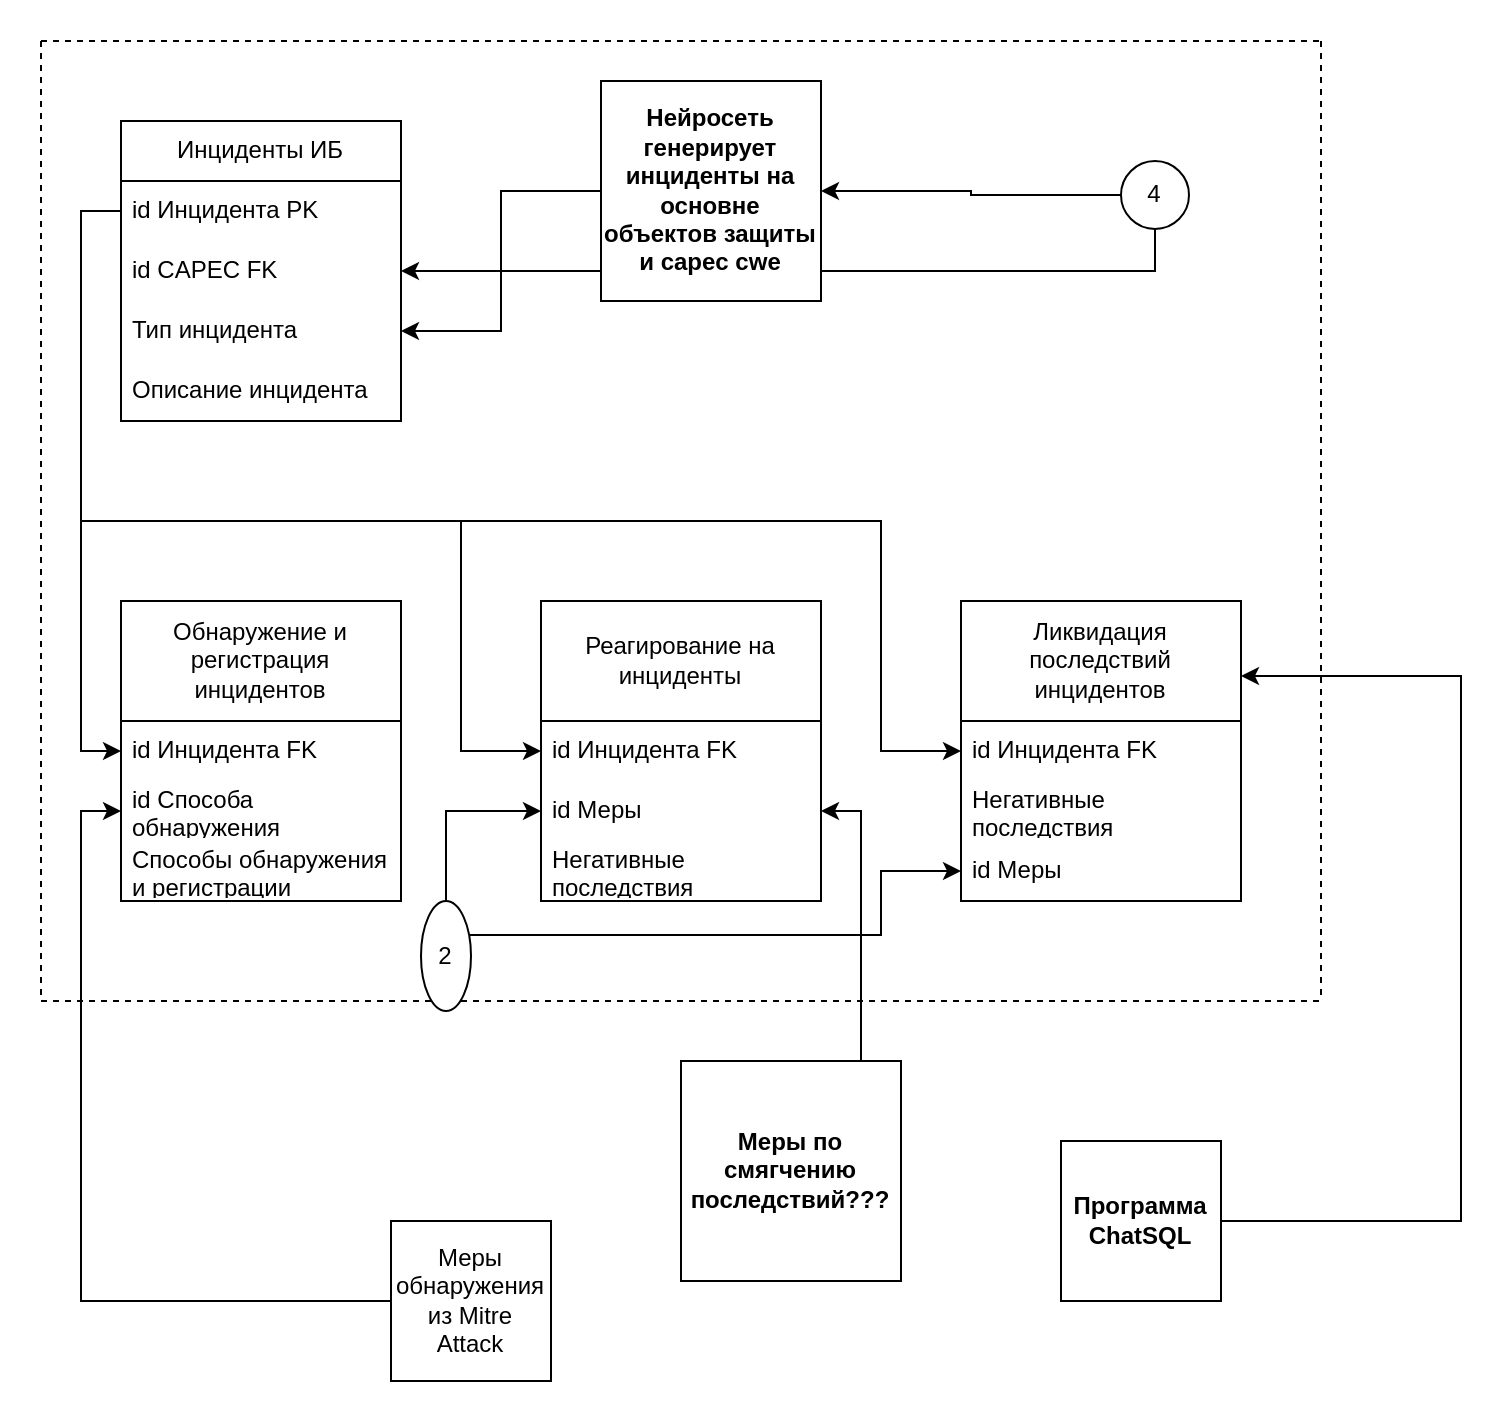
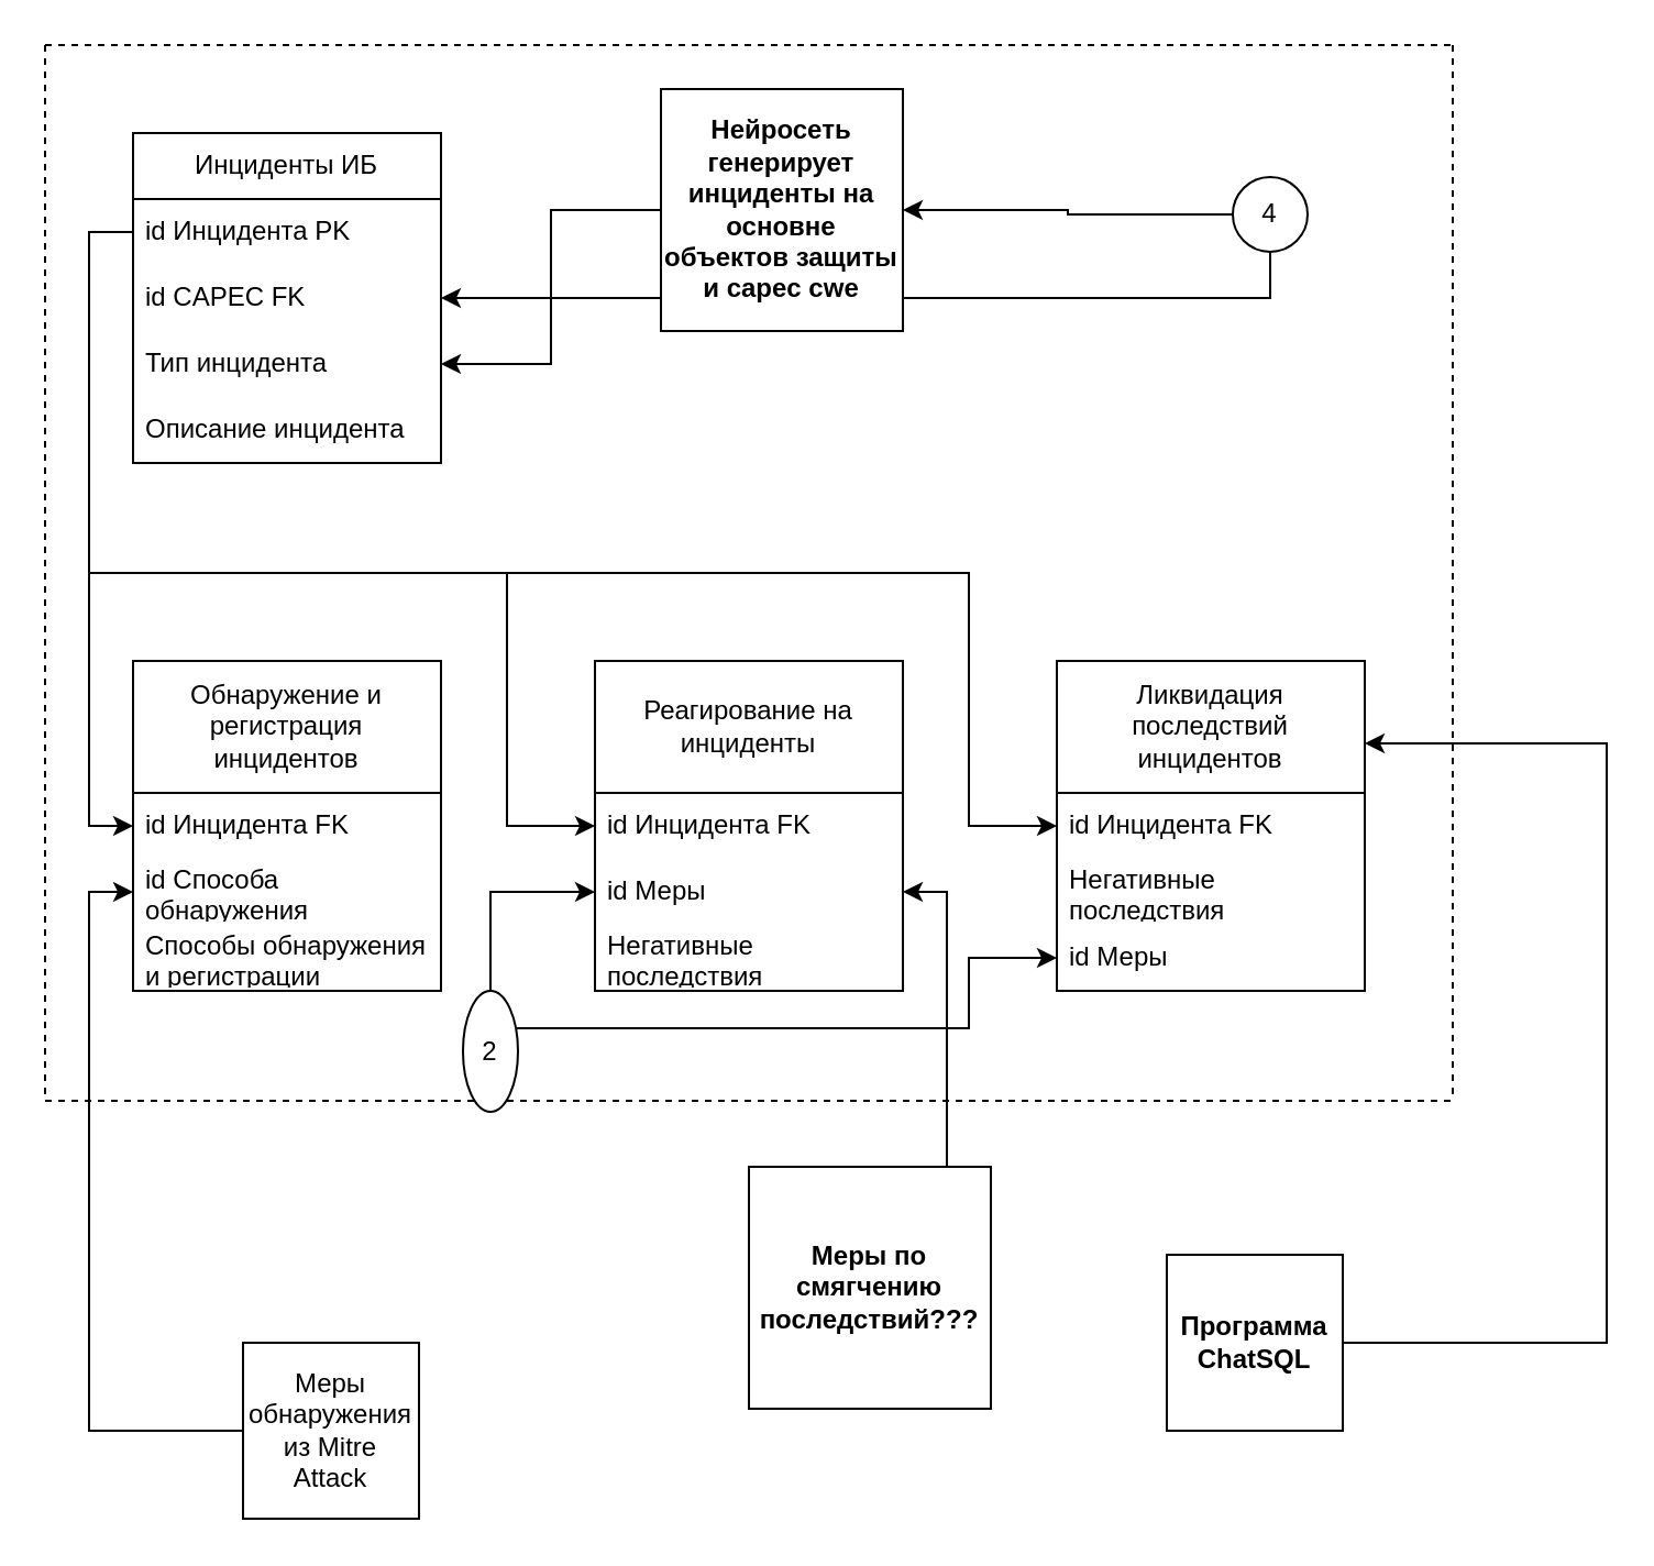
  <mxCell id="0" />
  <mxCell id="1" parent="0" />
  <mxCell id="2" value="" style="endArrow=none;dashed=1;html=1;rounded=0;" parent="1" edge="1"><mxGeometry width="50" height="50" relative="1" as="geometry"><mxPoint x="20" y="20" as="sourcePoint" /><mxPoint x="660" y="20" as="targetPoint" /></mxGeometry></mxCell>
  <mxCell id="3" value="" style="endArrow=none;dashed=1;html=1;rounded=0;" parent="1" edge="1"><mxGeometry width="50" height="50" relative="1" as="geometry"><mxPoint x="20" y="500" as="sourcePoint" /><mxPoint x="660" y="500" as="targetPoint" /></mxGeometry></mxCell>
  <mxCell id="4" value="" style="endArrow=none;dashed=1;html=1;rounded=0;" parent="1" edge="1"><mxGeometry width="50" height="50" relative="1" as="geometry"><mxPoint x="20" y="20" as="sourcePoint" /><mxPoint x="20" y="500" as="targetPoint" /></mxGeometry></mxCell>
  <mxCell id="5" value="" style="endArrow=none;dashed=1;html=1;rounded=0;" parent="1" edge="1"><mxGeometry width="50" height="50" relative="1" as="geometry"><mxPoint x="660" y="20" as="sourcePoint" /><mxPoint x="660" y="500" as="targetPoint" /></mxGeometry></mxCell>
  <mxCell id="6" value="Обнаружение и регистрация инцидентов" style="swimlane;fontStyle=0;childLayout=stackLayout;horizontal=1;startSize=60;horizontalStack=0;resizeParent=1;resizeParentMax=0;resizeLast=0;collapsible=1;marginBottom=0;whiteSpace=wrap;html=1;" parent="1" vertex="1"><mxGeometry x="60" y="300" width="140" height="150" as="geometry" /></mxCell>
  <mxCell id="7" value="id Инцидента FK" style="text;strokeColor=none;fillColor=none;align=left;verticalAlign=middle;spacingLeft=4;spacingRight=4;overflow=hidden;points=[[0,0.5],[1,0.5]];portConstraint=eastwest;rotatable=0;whiteSpace=wrap;html=1;" parent="6" vertex="1"><mxGeometry y="60" width="140" height="30" as="geometry" /></mxCell>
  <mxCell id="8" value="id Способа обнаружения" style="text;strokeColor=none;fillColor=none;align=left;verticalAlign=middle;spacingLeft=4;spacingRight=4;overflow=hidden;points=[[0,0.5],[1,0.5]];portConstraint=eastwest;rotatable=0;whiteSpace=wrap;html=1;" parent="6" vertex="1"><mxGeometry y="90" width="140" height="30" as="geometry" /></mxCell>
  <mxCell id="9" value="Способы обнаружения и регистрации" style="text;strokeColor=none;fillColor=none;align=left;verticalAlign=middle;spacingLeft=4;spacingRight=4;overflow=hidden;points=[[0,0.5],[1,0.5]];portConstraint=eastwest;rotatable=0;whiteSpace=wrap;html=1;" parent="6" vertex="1"><mxGeometry y="120" width="140" height="30" as="geometry" /></mxCell>
  <mxCell id="10" value="Инциденты ИБ" style="swimlane;fontStyle=0;childLayout=stackLayout;horizontal=1;startSize=30;horizontalStack=0;resizeParent=1;resizeParentMax=0;resizeLast=0;collapsible=1;marginBottom=0;whiteSpace=wrap;html=1;" parent="1" vertex="1"><mxGeometry x="60" y="60" width="140" height="150" as="geometry"><mxRectangle x="290" y="200" width="140" height="30" as="alternateBounds" /></mxGeometry></mxCell>
  <mxCell id="11" value="id Инцидента PK" style="text;strokeColor=none;fillColor=none;align=left;verticalAlign=middle;spacingLeft=4;spacingRight=4;overflow=hidden;points=[[0,0.5],[1,0.5]];portConstraint=eastwest;rotatable=0;whiteSpace=wrap;html=1;" parent="10" vertex="1"><mxGeometry y="30" width="140" height="30" as="geometry" /></mxCell>
  <mxCell id="12" value="id CAPEC FK" style="text;strokeColor=none;fillColor=none;align=left;verticalAlign=middle;spacingLeft=4;spacingRight=4;overflow=hidden;points=[[0,0.5],[1,0.5]];portConstraint=eastwest;rotatable=0;whiteSpace=wrap;html=1;" parent="10" vertex="1"><mxGeometry y="60" width="140" height="30" as="geometry" /></mxCell>
  <mxCell id="13" value="Тип инцидента" style="text;strokeColor=none;fillColor=none;align=left;verticalAlign=middle;spacingLeft=4;spacingRight=4;overflow=hidden;points=[[0,0.5],[1,0.5]];portConstraint=eastwest;rotatable=0;whiteSpace=wrap;html=1;" parent="10" vertex="1"><mxGeometry y="90" width="140" height="30" as="geometry" /></mxCell>
  <mxCell id="14" value="Описание инцидента" style="text;strokeColor=none;fillColor=none;align=left;verticalAlign=middle;spacingLeft=4;spacingRight=4;overflow=hidden;points=[[0,0.5],[1,0.5]];portConstraint=eastwest;rotatable=0;whiteSpace=wrap;html=1;" parent="10" vertex="1"><mxGeometry y="120" width="140" height="30" as="geometry" /></mxCell>
  <mxCell id="15" value="Реагирование на инциденты" style="swimlane;fontStyle=0;childLayout=stackLayout;horizontal=1;startSize=60;horizontalStack=0;resizeParent=1;resizeParentMax=0;resizeLast=0;collapsible=1;marginBottom=0;whiteSpace=wrap;html=1;" parent="1" vertex="1"><mxGeometry x="270" y="300" width="140" height="150" as="geometry"><mxRectangle x="290" y="440" width="200" height="60" as="alternateBounds" /></mxGeometry></mxCell>
  <mxCell id="16" value="id Инцидента FK" style="text;strokeColor=none;fillColor=none;align=left;verticalAlign=middle;spacingLeft=4;spacingRight=4;overflow=hidden;points=[[0,0.5],[1,0.5]];portConstraint=eastwest;rotatable=0;whiteSpace=wrap;html=1;" parent="15" vertex="1"><mxGeometry y="60" width="140" height="30" as="geometry" /></mxCell>
  <mxCell id="17" value="id Меры" style="text;strokeColor=none;fillColor=none;align=left;verticalAlign=middle;spacingLeft=4;spacingRight=4;overflow=hidden;points=[[0,0.5],[1,0.5]];portConstraint=eastwest;rotatable=0;whiteSpace=wrap;html=1;" parent="15" vertex="1"><mxGeometry y="90" width="140" height="30" as="geometry" /></mxCell>
  <mxCell id="18" value="Негативные последствия" style="text;strokeColor=none;fillColor=none;align=left;verticalAlign=middle;spacingLeft=4;spacingRight=4;overflow=hidden;points=[[0,0.5],[1,0.5]];portConstraint=eastwest;rotatable=0;whiteSpace=wrap;html=1;" parent="15" vertex="1"><mxGeometry y="120" width="140" height="30" as="geometry" /></mxCell>
  <mxCell id="19" value="Ликвидация последствий инцидентов" style="swimlane;fontStyle=0;childLayout=stackLayout;horizontal=1;startSize=60;horizontalStack=0;resizeParent=1;resizeParentMax=0;resizeLast=0;collapsible=1;marginBottom=0;whiteSpace=wrap;html=1;" parent="1" vertex="1"><mxGeometry x="480" y="300" width="140" height="150" as="geometry" /></mxCell>
  <mxCell id="20" value="id Инцидента FK" style="text;strokeColor=none;fillColor=none;align=left;verticalAlign=middle;spacingLeft=4;spacingRight=4;overflow=hidden;points=[[0,0.5],[1,0.5]];portConstraint=eastwest;rotatable=0;whiteSpace=wrap;html=1;" parent="19" vertex="1"><mxGeometry y="60" width="140" height="30" as="geometry" /></mxCell>
  <mxCell id="21" value="Негативные последствия" style="text;strokeColor=none;fillColor=none;align=left;verticalAlign=middle;spacingLeft=4;spacingRight=4;overflow=hidden;points=[[0,0.5],[1,0.5]];portConstraint=eastwest;rotatable=0;whiteSpace=wrap;html=1;" parent="19" vertex="1"><mxGeometry y="90" width="140" height="30" as="geometry" /></mxCell>
  <mxCell id="22" value="id Меры" style="text;strokeColor=none;fillColor=none;align=left;verticalAlign=middle;spacingLeft=4;spacingRight=4;overflow=hidden;points=[[0,0.5],[1,0.5]];portConstraint=eastwest;rotatable=0;whiteSpace=wrap;html=1;" parent="19" vertex="1"><mxGeometry y="120" width="140" height="30" as="geometry" /></mxCell>
  <mxCell id="23" style="edgeStyle=orthogonalEdgeStyle;rounded=0;orthogonalLoop=1;jettySize=auto;html=1;exitX=0;exitY=0.5;exitDx=0;exitDy=0;entryX=0;entryY=0.5;entryDx=0;entryDy=0;" parent="1" source="11" target="7" edge="1"><mxGeometry relative="1" as="geometry" /></mxCell>
  <mxCell id="24" style="edgeStyle=orthogonalEdgeStyle;rounded=0;orthogonalLoop=1;jettySize=auto;html=1;exitX=0;exitY=0.5;exitDx=0;exitDy=0;entryX=0;entryY=0.5;entryDx=0;entryDy=0;" parent="1" source="11" target="16" edge="1"><mxGeometry relative="1" as="geometry"><Array as="points"><mxPoint x="40" y="105" /><mxPoint x="40" y="260" /><mxPoint x="230" y="260" /><mxPoint x="230" y="375" /></Array></mxGeometry></mxCell>
  <mxCell id="25" style="edgeStyle=orthogonalEdgeStyle;rounded=0;orthogonalLoop=1;jettySize=auto;html=1;exitX=0;exitY=0.5;exitDx=0;exitDy=0;entryX=0;entryY=0.5;entryDx=0;entryDy=0;" parent="1" source="11" target="20" edge="1"><mxGeometry relative="1" as="geometry"><Array as="points"><mxPoint x="40" y="105" /><mxPoint x="40" y="260" /><mxPoint x="440" y="260" /><mxPoint x="440" y="375" /></Array></mxGeometry></mxCell>
  <mxCell id="26" style="edgeStyle=orthogonalEdgeStyle;rounded=0;orthogonalLoop=1;jettySize=auto;html=1;entryX=1;entryY=0.5;entryDx=0;entryDy=0;" parent="1" source="28" target="12" edge="1"><mxGeometry relative="1" as="geometry" /></mxCell>
  <mxCell id="27" style="edgeStyle=orthogonalEdgeStyle;rounded=0;orthogonalLoop=1;jettySize=auto;html=1;exitX=0;exitY=0.5;exitDx=0;exitDy=0;" parent="1" source="28" target="39" edge="1"><mxGeometry relative="1" as="geometry" /></mxCell>
  <mxCell id="28" value="4" style="ellipse;whiteSpace=wrap;html=1;aspect=fixed;" parent="1" vertex="1"><mxGeometry x="560" y="80" width="34" height="34" as="geometry" /></mxCell>
  <mxCell id="29" style="edgeStyle=orthogonalEdgeStyle;rounded=0;orthogonalLoop=1;jettySize=auto;html=1;entryX=0;entryY=0.5;entryDx=0;entryDy=0;" parent="1" source="31" target="17" edge="1"><mxGeometry relative="1" as="geometry" /></mxCell>
  <mxCell id="30" style="edgeStyle=orthogonalEdgeStyle;rounded=0;orthogonalLoop=1;jettySize=auto;html=1;entryX=0;entryY=0.5;entryDx=0;entryDy=0;" parent="1" source="31" target="22" edge="1"><mxGeometry relative="1" as="geometry"><Array as="points"><mxPoint x="440" y="467" /><mxPoint x="440" y="435" /></Array></mxGeometry></mxCell>
  <mxCell id="31" value="2" style="ellipse;whiteSpace=wrap;html=1;aspect=fixed;" parent="1" vertex="1"><mxGeometry x="210" y="450" width="25" height="55" as="geometry" /></mxCell>
  <mxCell id="32" style="edgeStyle=orthogonalEdgeStyle;rounded=0;orthogonalLoop=1;jettySize=auto;html=1;entryX=1;entryY=0.25;entryDx=0;entryDy=0;" parent="1" source="33" target="19" edge="1"><mxGeometry relative="1" as="geometry"><Array as="points"><mxPoint x="730" y="610" /><mxPoint x="730" y="338" /></Array></mxGeometry></mxCell>
  <mxCell id="33" value="&lt;b&gt;Программа ChatSQL&lt;/b&gt;" style="whiteSpace=wrap;html=1;aspect=fixed;" parent="1" vertex="1"><mxGeometry x="530" y="570" width="80" height="80" as="geometry" /></mxCell>
  <mxCell id="34" style="edgeStyle=orthogonalEdgeStyle;rounded=0;orthogonalLoop=1;jettySize=auto;html=1;exitX=0;exitY=0.5;exitDx=0;exitDy=0;entryX=0;entryY=0.5;entryDx=0;entryDy=0;" parent="1" source="35" target="8" edge="1"><mxGeometry relative="1" as="geometry" /></mxCell>
- <mxCell id="35" value="Меры обнаружения из Mitre Attack" style="whiteSpace=wrap;html=1;aspect=fixed;" parent="1" vertex="1"><mxGeometry x="195" y="610" width="80" height="80" as="geometry" /></mxCell>
+ <mxCell id="35" value="Меры обнаружения из Mitre Attack" style="whiteSpace=wrap;html=1;aspect=fixed;" parent="1" vertex="1"><mxGeometry x="110" y="610" width="80" height="80" as="geometry" /></mxCell>
  <mxCell id="36" style="edgeStyle=orthogonalEdgeStyle;rounded=0;orthogonalLoop=1;jettySize=auto;html=1;exitX=0.5;exitY=0;exitDx=0;exitDy=0;" parent="1" source="37" target="17" edge="1"><mxGeometry relative="1" as="geometry"><Array as="points"><mxPoint x="355" y="540" /><mxPoint x="430" y="540" /><mxPoint x="430" y="405" /></Array></mxGeometry></mxCell>
  <mxCell id="37" value="&lt;b&gt;Меры по смягчению последствий???&lt;/b&gt;" style="whiteSpace=wrap;html=1;aspect=fixed;" parent="1" vertex="1"><mxGeometry x="340" y="530" width="110" height="110" as="geometry" /></mxCell>
  <mxCell id="38" style="edgeStyle=orthogonalEdgeStyle;rounded=0;orthogonalLoop=1;jettySize=auto;html=1;exitX=0;exitY=0.5;exitDx=0;exitDy=0;entryX=1;entryY=0.5;entryDx=0;entryDy=0;" parent="1" source="39" target="13" edge="1"><mxGeometry relative="1" as="geometry" /></mxCell>
  <mxCell id="39" value="&lt;b&gt;Нейросеть генерирует инциденты на основне объектов защиты и capec cwe&lt;/b&gt;" style="whiteSpace=wrap;html=1;aspect=fixed;" parent="1" vertex="1"><mxGeometry x="300" y="40" width="110" height="110" as="geometry" /></mxCell>
